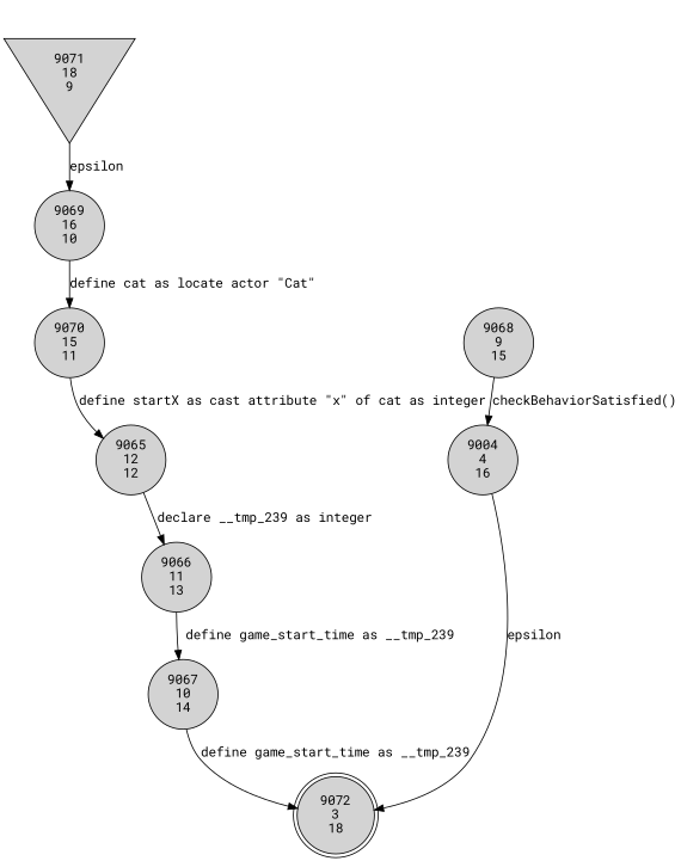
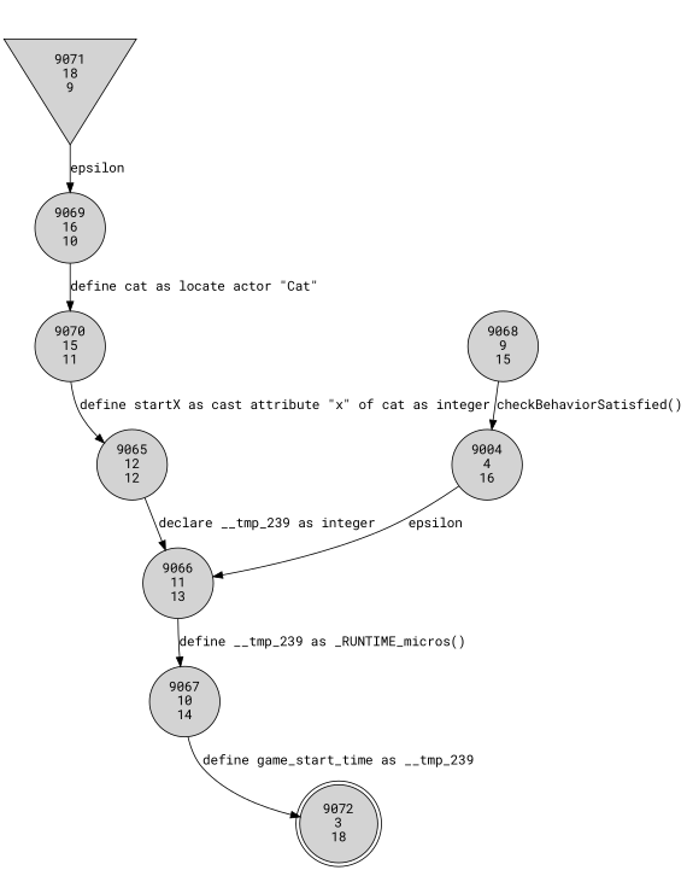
  digraph {
    fontname="Roboto Mono"
    node [fontname="Roboto Mono" penwidth=1 shape=circle style=filled]
    edge [fontname="Roboto Mono"]
    n1 [label="9004\n4\n16"]
    n2 [label="9072\n3\n18" shape=doublecircle]
    n3 [label="9065\n12\n12"]
    n4 [label="9066\n11\n13"]
    n5 [label="9067\n10\n14"]
    n6 [label="9068\n9\n15"]
    n7 [label="9069\n16\n10"]
    n8 [label="9070\n15\n11"]
    n9 [label="9071\n18\n9" shape=invtriangle]
-   n1 -> n2 [label=epsilon]
+   n1 -> n4 [label=epsilon]
    n3 -> n4 [label="declare __tmp_239 as integer"]
-   n4 -> n5 [label="define game_start_time as __tmp_239"]
+   n4 -> n5 [label="define __tmp_239 as _RUNTIME_micros()"]
    n5 -> n2 [label="define game_start_time as __tmp_239"]
    n6 -> n1 [label="checkBehaviorSatisfied()"]
    n7 -> n8 [label="define cat as locate actor \"Cat\""]
    n8 -> n3 [label="define startX as cast attribute \"x\" of cat as integer"]
    n9 -> n7 [label=epsilon]
  }
